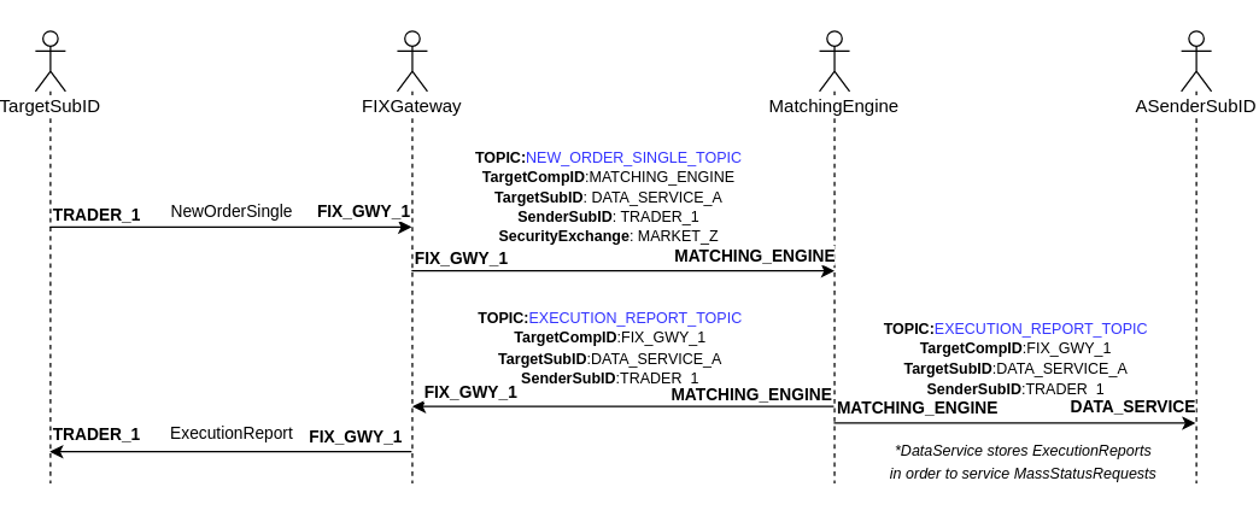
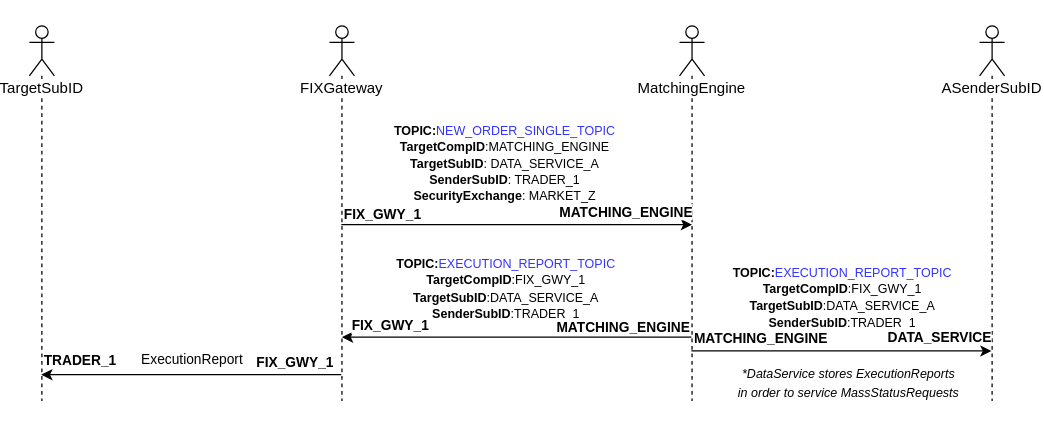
  <mxCell id="0" />
  <mxCell id="1" parent="0" />
  <mxCell id="2" value="TargetSubID" style="shape=umlLifeline;participant=umlActor;perimeter=lifelinePerimeter;whiteSpace=wrap;html=1;container=1;collapsible=0;recursiveResize=0;verticalAlign=top;spacingTop=36;labelBackgroundColor=#ffffff;outlineConnect=0;" parent="1" vertex="1"><mxGeometry x="20" y="20" width="20" height="300" as="geometry" /></mxCell>
  <mxCell id="3" value="FIXGateway" style="shape=umlLifeline;participant=umlActor;perimeter=lifelinePerimeter;whiteSpace=wrap;html=1;container=1;collapsible=0;recursiveResize=0;verticalAlign=top;spacingTop=36;labelBackgroundColor=#ffffff;outlineConnect=0;" parent="1" vertex="1"><mxGeometry x="260" y="20" width="20" height="300" as="geometry" /></mxCell>
  <mxCell id="4" value="&lt;font style=&quot;font-size: 10px&quot;&gt;&lt;b&gt;TOPIC:&lt;/b&gt;&lt;font color=&quot;#3333ff&quot;&gt;EXECUTION_REPORT_TOPIC&lt;/font&gt;&lt;br&gt;&lt;b&gt;TargetCompID&lt;/b&gt;:FIX_GWY_1&lt;br&gt;&lt;b&gt;TargetSubID&lt;/b&gt;:DATA_SERVICE_A&lt;br&gt;&lt;b&gt;SenderSubID&lt;/b&gt;:TRADER_1&lt;br&gt;&lt;/font&gt;" style="endArrow=classic;html=1;" parent="3" edge="1"><mxGeometry x="0.07" y="-39" relative="1" as="geometry"><mxPoint x="289.5" y="249" as="sourcePoint" /><mxPoint x="10" y="249" as="targetPoint" /><mxPoint x="1" as="offset" /></mxGeometry></mxCell>
  <mxCell id="5" value="&lt;b&gt;MATCHING_ENGINE&lt;/b&gt;" style="edgeLabel;resizable=0;html=1;align=left;verticalAlign=bottom;" parent="4" connectable="0" vertex="1"><mxGeometry x="-1" relative="1" as="geometry"><mxPoint x="-109.5" as="offset" /></mxGeometry></mxCell>
  <mxCell id="6" value="&lt;b&gt;FIX_GWY_1&lt;/b&gt;" style="edgeLabel;resizable=0;html=1;align=right;verticalAlign=bottom;" parent="4" connectable="0" vertex="1"><mxGeometry x="1" relative="1" as="geometry"><mxPoint x="70.5" y="-1" as="offset" /></mxGeometry></mxCell>
  <mxCell id="7" value="MatchingEngine" style="shape=umlLifeline;participant=umlActor;perimeter=lifelinePerimeter;whiteSpace=wrap;html=1;container=1;collapsible=0;recursiveResize=0;verticalAlign=top;spacingTop=36;labelBackgroundColor=#ffffff;outlineConnect=0;" parent="1" vertex="1"><mxGeometry x="540" y="20" width="20" height="300" as="geometry" /></mxCell>
  <mxCell id="8" value="ASenderSubID&lt;br&gt;" style="shape=umlLifeline;participant=umlActor;perimeter=lifelinePerimeter;whiteSpace=wrap;html=1;container=1;collapsible=0;recursiveResize=0;verticalAlign=top;spacingTop=36;labelBackgroundColor=#ffffff;outlineConnect=0;" parent="1" vertex="1"><mxGeometry x="780" y="20" width="20" height="300" as="geometry" /></mxCell>
  <mxCell id="9" value="&lt;font style=&quot;font-size: 10px&quot;&gt;&lt;b&gt;TOPIC:&lt;/b&gt;&lt;font color=&quot;#3333ff&quot;&gt;NEW_ORDER_SINGLE_TOPIC&lt;/font&gt;&lt;br&gt;&lt;b&gt;TargetCompID&lt;/b&gt;:MATCHING_ENGINE&lt;br&gt;&lt;b&gt;TargetSubID&lt;/b&gt;: DATA_SERVICE_A&lt;br&gt;&lt;b&gt;SenderSubID&lt;/b&gt;: TRADER_1&lt;br&gt;&lt;b&gt;SecurityExchange&lt;/b&gt;: MARKET_Z&lt;/font&gt;" style="endArrow=classic;html=1;" parent="1" edge="1"><mxGeometry x="0.786" y="130" relative="1" as="geometry"><mxPoint x="269.5" y="179" as="sourcePoint" /><mxPoint x="550" y="179" as="targetPoint" /><Array as="points"><mxPoint x="520" y="179" /></Array><mxPoint x="-120" y="81" as="offset" /></mxGeometry></mxCell>
  <mxCell id="10" value="&lt;b&gt;FIX_GWY_1&lt;/b&gt;" style="edgeLabel;resizable=0;html=1;align=left;verticalAlign=bottom;" parent="9" connectable="0" vertex="1"><mxGeometry x="-1" relative="1" as="geometry" /></mxCell>
  <mxCell id="11" value="&lt;b&gt;MATCHING_ENGINE&lt;/b&gt;" style="edgeLabel;resizable=0;html=1;align=right;verticalAlign=bottom;" parent="9" connectable="0" vertex="1"><mxGeometry x="1" relative="1" as="geometry"><mxPoint y="-2" as="offset" /></mxGeometry></mxCell>
- <mxCell id="12" value="NewOrderSingle" style="endArrow=classic;html=1;" parent="1" source="2" target="3" edge="1"><mxGeometry x="0.004" y="10" relative="1" as="geometry"><mxPoint x="50" y="150" as="sourcePoint" /><mxPoint x="210" y="150" as="targetPoint" /><Array as="points"><mxPoint x="130" y="150" /></Array><mxPoint as="offset" /></mxGeometry></mxCell>
- <mxCell id="13" value="&lt;b&gt;TRADER_1&lt;/b&gt;" style="edgeLabel;resizable=0;html=1;align=left;verticalAlign=bottom;" parent="12" connectable="0" vertex="1"><mxGeometry x="-1" relative="1" as="geometry" /></mxCell>
- <mxCell id="14" value="&lt;b&gt;FIX_GWY_1&lt;/b&gt;" style="edgeLabel;resizable=0;html=1;align=right;verticalAlign=bottom;" parent="12" connectable="0" vertex="1"><mxGeometry x="1" relative="1" as="geometry"><mxPoint x="-1" y="-2" as="offset" /></mxGeometry></mxCell>
  <mxCell id="15" value="&lt;br&gt;ExecutionReport" style="endArrow=classic;html=1;" parent="1" source="3" edge="1"><mxGeometry x="-0.004" y="-19" relative="1" as="geometry"><mxPoint x="269.5" y="299" as="sourcePoint" /><mxPoint x="29.5" y="299" as="targetPoint" /><Array as="points"><mxPoint x="150" y="299" /></Array><mxPoint as="offset" /></mxGeometry></mxCell>
  <mxCell id="16" value="&lt;b&gt;FIX_GWY_1&lt;/b&gt;" style="edgeLabel;resizable=0;html=1;align=left;verticalAlign=bottom;" parent="15" connectable="0" vertex="1"><mxGeometry x="-1" relative="1" as="geometry"><mxPoint x="-69.5" y="-2" as="offset" /></mxGeometry></mxCell>
  <mxCell id="17" value="&lt;b&gt;TRADER_1&lt;/b&gt;" style="edgeLabel;resizable=0;html=1;align=right;verticalAlign=bottom;" parent="15" connectable="0" vertex="1"><mxGeometry x="1" relative="1" as="geometry"><mxPoint x="60.5" y="-3" as="offset" /></mxGeometry></mxCell>
  <mxCell id="18" value="" style="endArrow=classic;html=1;" parent="1" edge="1"><mxGeometry x="0.003" y="40" relative="1" as="geometry"><mxPoint x="549.5" y="280" as="sourcePoint" /><mxPoint x="789.5" y="280" as="targetPoint" /><mxPoint as="offset" /></mxGeometry></mxCell>
  <mxCell id="19" value="&lt;b style=&quot;font-size: 10px&quot;&gt;TOPIC:&lt;/b&gt;&lt;span style=&quot;font-size: 10px&quot;&gt;&lt;font color=&quot;#3333ff&quot;&gt;EXECUTION_REPORT_TOPIC&lt;/font&gt;&lt;br&gt;&lt;/span&gt;&lt;span style=&quot;font-size: 10px&quot;&gt;&lt;b&gt;TargetCompID&lt;/b&gt;:FIX_GWY_1&lt;/span&gt;&lt;br style=&quot;font-size: 10px&quot;&gt;&lt;span style=&quot;font-size: 10px&quot;&gt;&lt;b&gt;TargetSubID&lt;/b&gt;:DATA_SERVICE_A&lt;/span&gt;&lt;br style=&quot;font-size: 10px&quot;&gt;&lt;span style=&quot;font-size: 10px&quot;&gt;&lt;b&gt;SenderSubID&lt;/b&gt;:TRADER_1&lt;/span&gt;" style="edgeLabel;resizable=0;html=1;align=center;verticalAlign=middle;" parent="18" connectable="0" vertex="1"><mxGeometry relative="1" as="geometry"><mxPoint y="-44" as="offset" /></mxGeometry></mxCell>
  <mxCell id="20" value="&lt;b&gt;MATCHING_ENGINE&lt;/b&gt;" style="edgeLabel;resizable=0;html=1;align=left;verticalAlign=bottom;" parent="18" connectable="0" vertex="1"><mxGeometry x="-1" relative="1" as="geometry"><mxPoint y="-2" as="offset" /></mxGeometry></mxCell>
  <mxCell id="21" value="&lt;b&gt;DATA_SERVICE&lt;/b&gt;" style="edgeLabel;resizable=0;html=1;align=right;verticalAlign=bottom;" parent="18" connectable="0" vertex="1"><mxGeometry x="1" relative="1" as="geometry"><mxPoint y="-3" as="offset" /></mxGeometry></mxCell>
  <mxCell id="22" value="&lt;font style=&quot;font-size: 10px&quot;&gt;&lt;i&gt;*DataService stores ExecutionReports &lt;br&gt;in order to service MassStatusRequests&lt;/i&gt;&lt;/font&gt;" style="text;html=1;align=center;verticalAlign=middle;resizable=0;points=[];autosize=1;" parent="1" vertex="1"><mxGeometry x="580" y="290" width="190" height="30" as="geometry" /></mxCell>
